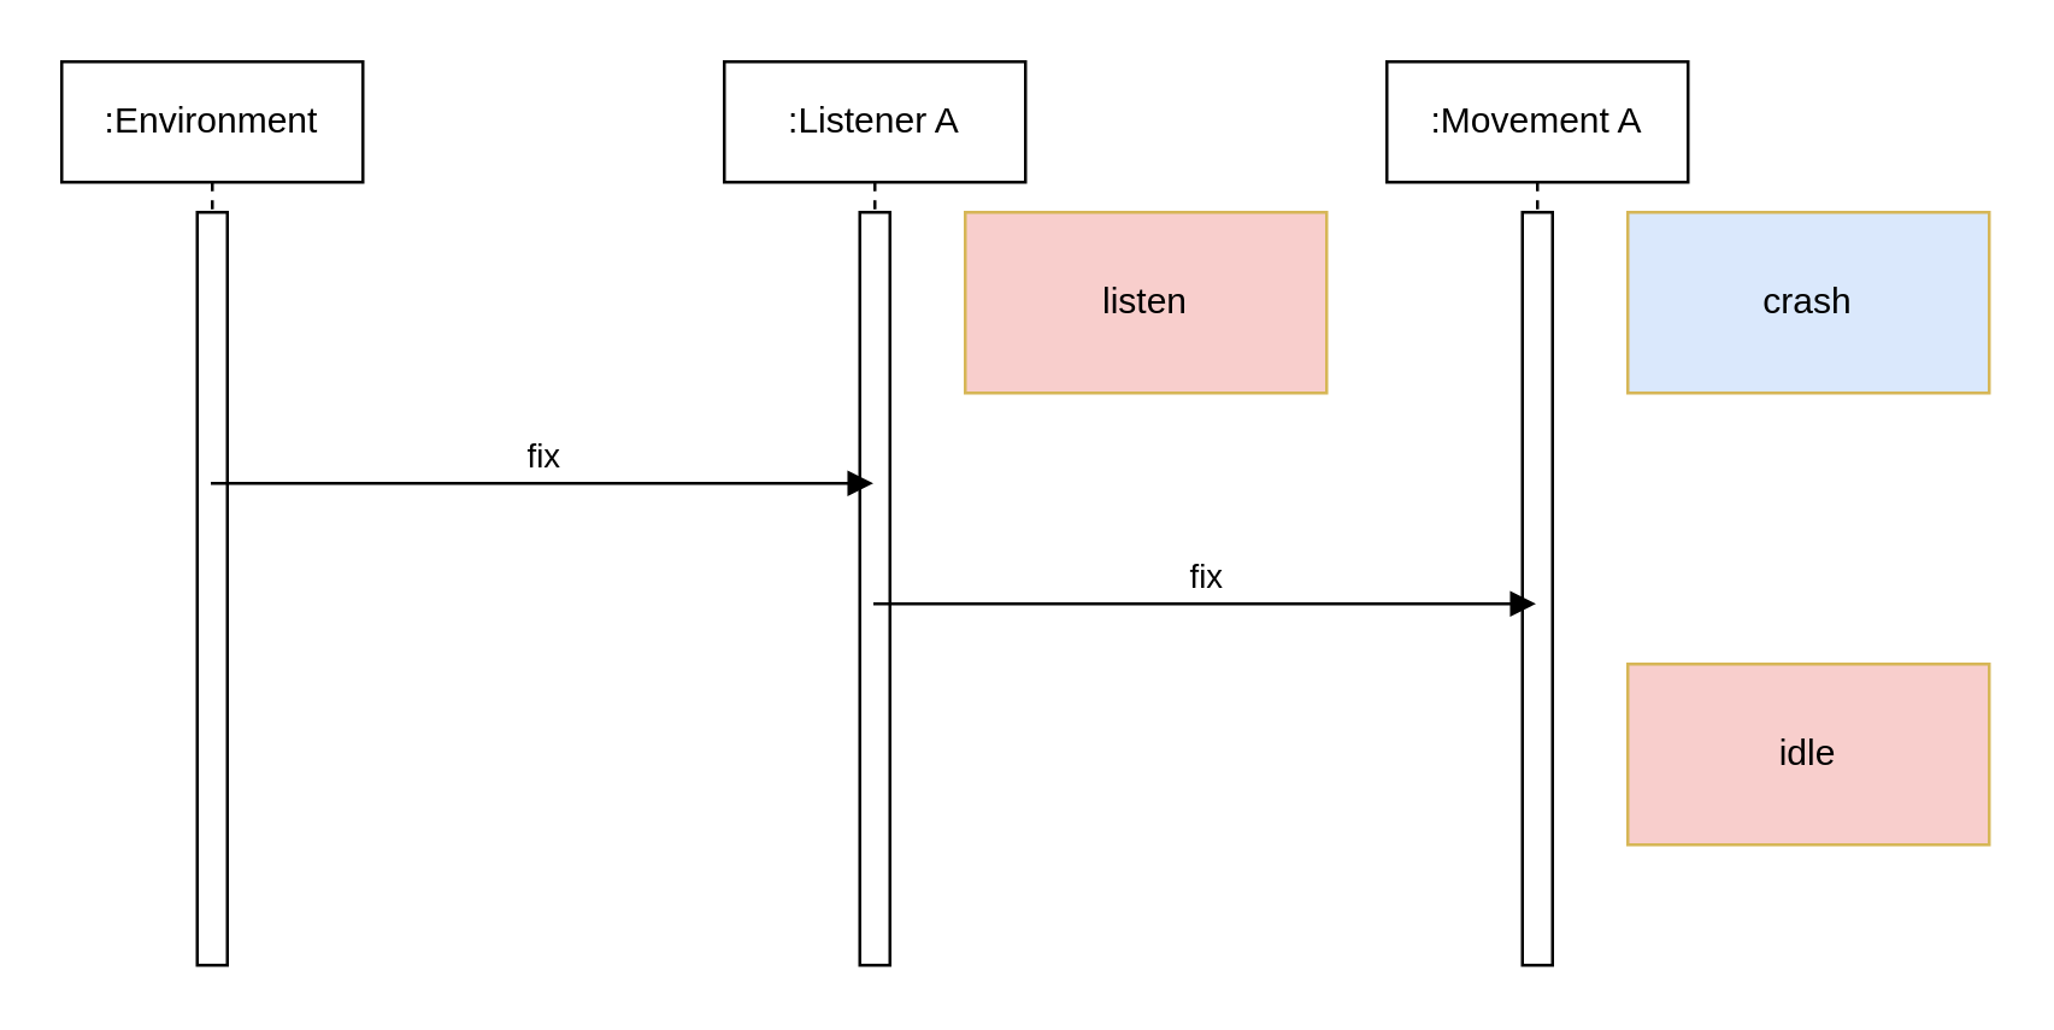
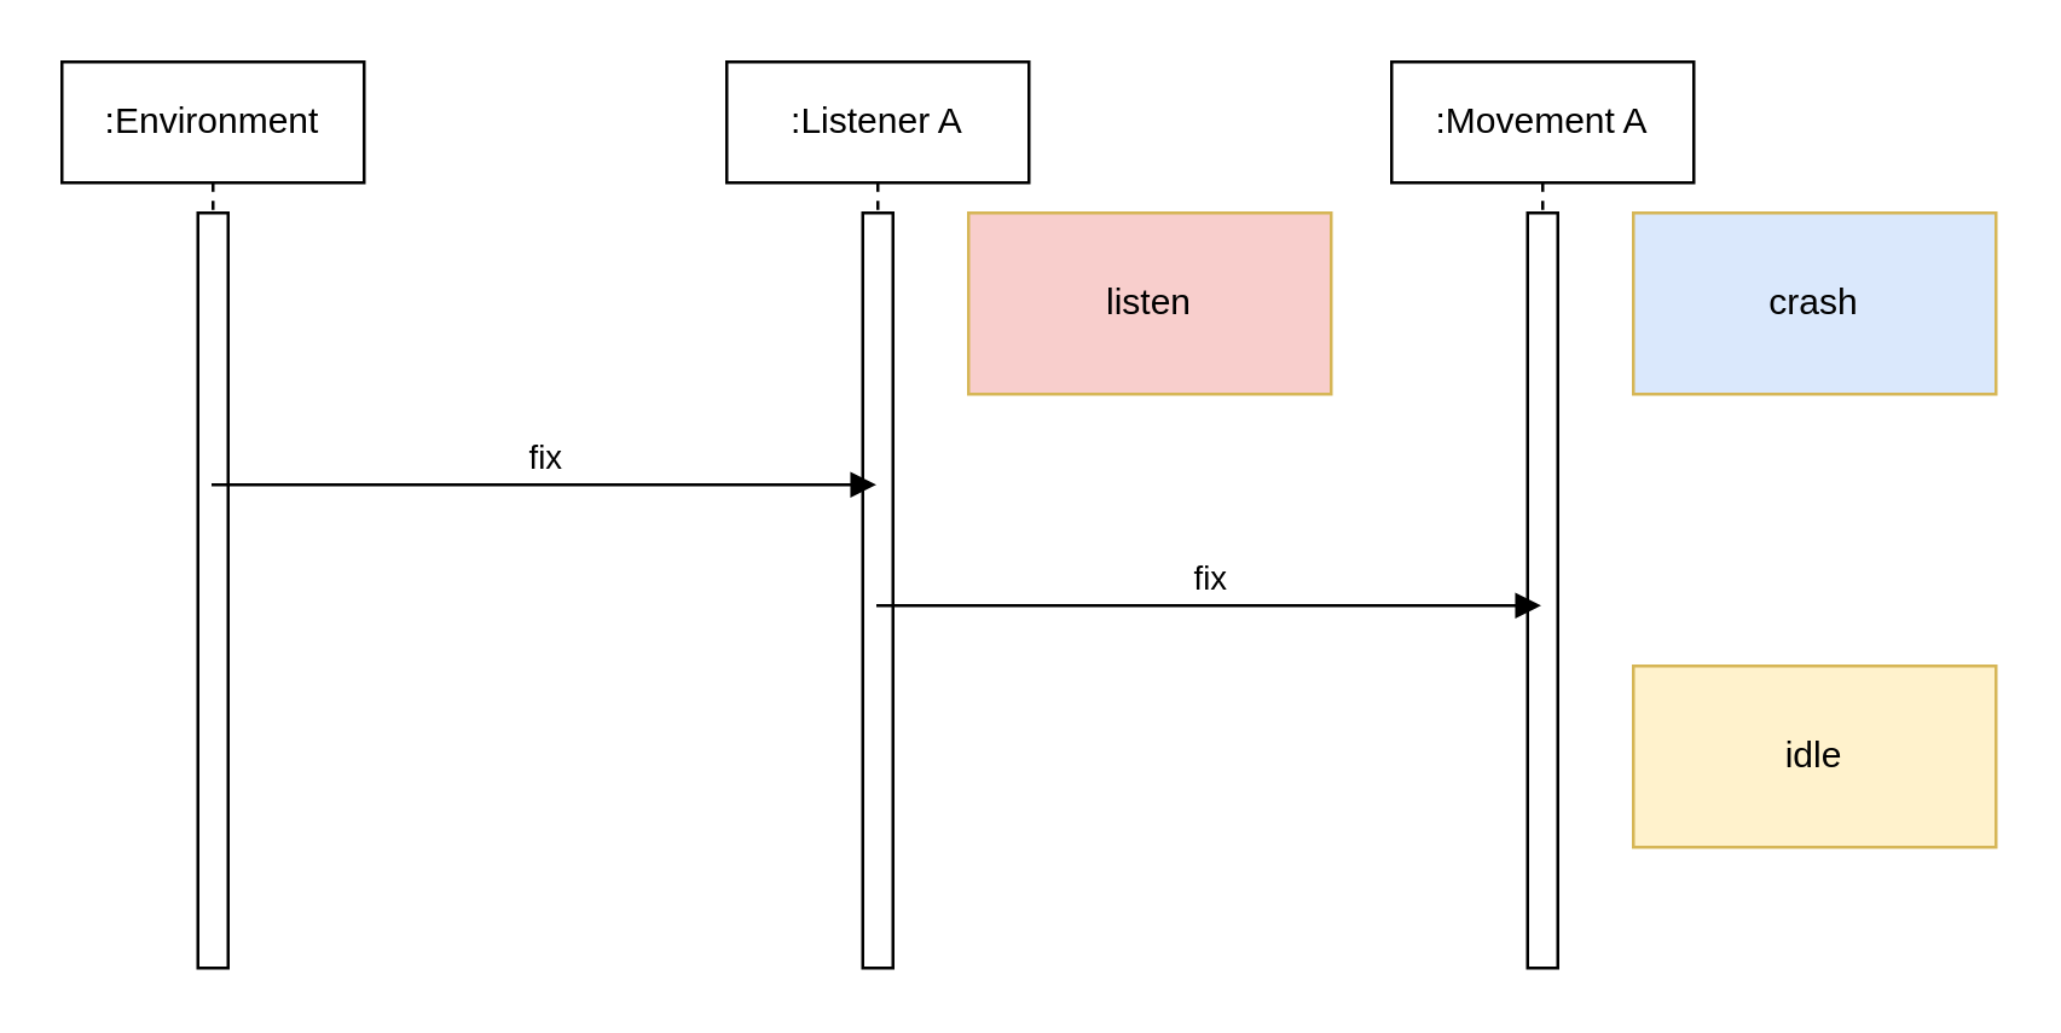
  <mxCell id="0" />
  <mxCell id="1" parent="0" />
  <mxCell id="2" value=":Environment" style="shape=umlLifeline;perimeter=lifelinePerimeter;whiteSpace=wrap;html=1;container=1;collapsible=0;recursiveResize=0;outlineConnect=0;" vertex="1" parent="1"><mxGeometry x="20" y="20" width="100" height="300" as="geometry" /></mxCell>
  <mxCell id="3" value="" style="html=1;points=[];perimeter=orthogonalPerimeter;" vertex="1" parent="2"><mxGeometry x="45" y="50" width="10" height="250" as="geometry" /></mxCell>
  <mxCell id="4" value=":Listener A" style="shape=umlLifeline;perimeter=lifelinePerimeter;whiteSpace=wrap;html=1;container=1;collapsible=0;recursiveResize=0;outlineConnect=0;" vertex="1" parent="1"><mxGeometry x="240" y="20" width="100" height="300" as="geometry" /></mxCell>
  <mxCell id="5" value="" style="html=1;points=[];perimeter=orthogonalPerimeter;" vertex="1" parent="4"><mxGeometry x="45" y="50" width="10" height="250" as="geometry" /></mxCell>
  <mxCell id="6" value=":Movement A" style="shape=umlLifeline;perimeter=lifelinePerimeter;whiteSpace=wrap;html=1;container=1;collapsible=0;recursiveResize=0;outlineConnect=0;" vertex="1" parent="1"><mxGeometry x="460" y="20" width="100" height="300" as="geometry" /></mxCell>
  <mxCell id="7" value="" style="html=1;points=[];perimeter=orthogonalPerimeter;" vertex="1" parent="6"><mxGeometry x="45" y="50" width="10" height="250" as="geometry" /></mxCell>
  <mxCell id="8" value="listen" style="rounded=0;whiteSpace=wrap;html=1;fillColor=#f8cecc;strokeColor=#d6b656;" vertex="1" parent="1"><mxGeometry x="320" y="70" width="120" height="60" as="geometry" /></mxCell>
  <mxCell id="9" value="crash" style="rounded=0;whiteSpace=wrap;html=1;fillColor=#dae8fc;strokeColor=#d6b656;" vertex="1" parent="1"><mxGeometry x="540" y="70" width="120" height="60" as="geometry" /></mxCell>
- <mxCell id="10" value="idle" style="rounded=0;whiteSpace=wrap;html=1;fillColor=#f8cecc;strokeColor=#d6b656;" vertex="1" parent="1"><mxGeometry x="540" y="220" width="120" height="60" as="geometry" /></mxCell>
+ <mxCell id="10" value="idle" style="rounded=0;whiteSpace=wrap;html=1;fillColor=#fff2cc;strokeColor=#d6b656;" vertex="1" parent="1"><mxGeometry x="540" y="220" width="120" height="60" as="geometry" /></mxCell>
  <mxCell id="11" value="fix" style="html=1;verticalAlign=bottom;endArrow=block;" edge="1" parent="1" source="2" target="4"><mxGeometry width="80" relative="1" as="geometry"><mxPoint x="140" y="140" as="sourcePoint" /><mxPoint x="220" y="140" as="targetPoint" /><Array as="points"><mxPoint x="230" y="160" /></Array></mxGeometry></mxCell>
  <mxCell id="12" value="fix" style="html=1;verticalAlign=bottom;endArrow=block;" edge="1" parent="1" source="4" target="6"><mxGeometry width="80" relative="1" as="geometry"><mxPoint x="79.5" y="180" as="sourcePoint" /><mxPoint x="299.5" y="180" as="targetPoint" /><Array as="points"><mxPoint x="440" y="200" /></Array></mxGeometry></mxCell>
